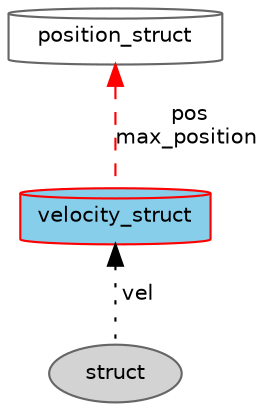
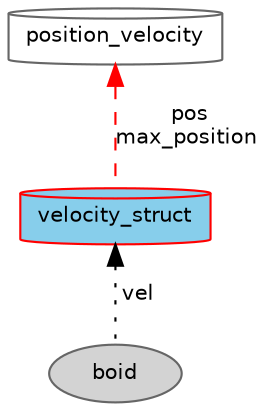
  digraph {
    node [color=gray40 fontname=Helvetica fontsize=10 shape=cylinder style=filled]
    edge [dir=back fontname=Helvetica fontsize=10 labelfontname=Helvetica labelfontsize=10]
-   n1 [fillcolor=lightgrey fontcolor=black height=0.2 label=struct shape=ellipse width=0.4]
+   n1 [fillcolor=lightgrey fontcolor=black height=0.2 label=boid shape=ellipse width=0.4]
    n2 [color=red fillcolor=skyblue height=0.2 label=velocity_struct width=0.4]
-   n3 [fillcolor=white height=0.2 label=position_struct width=0.4]
+   n3 [fillcolor=white height=0.2 label=position_velocity width=0.4]
    n2 -> n1 [color=black label=" vel" style=dotted]
    n3 -> n2 [color=red label=" pos\nmax_position" style=dashed]
  }
